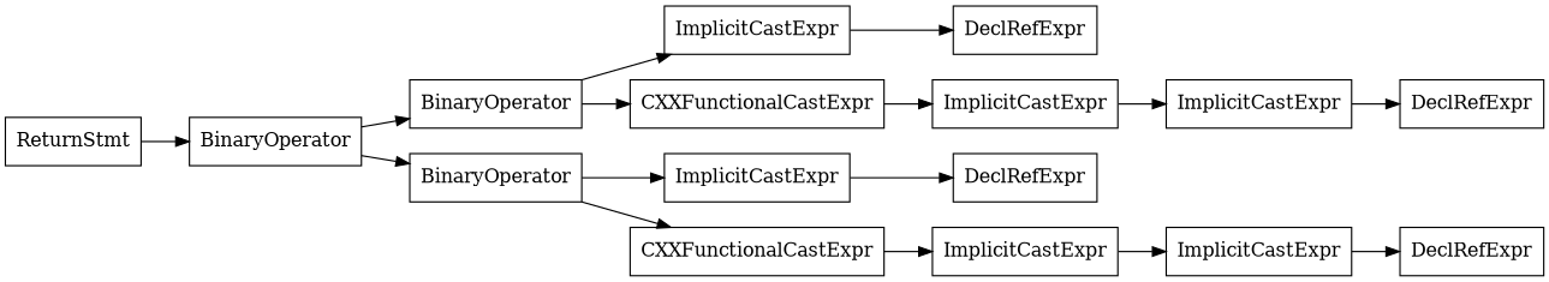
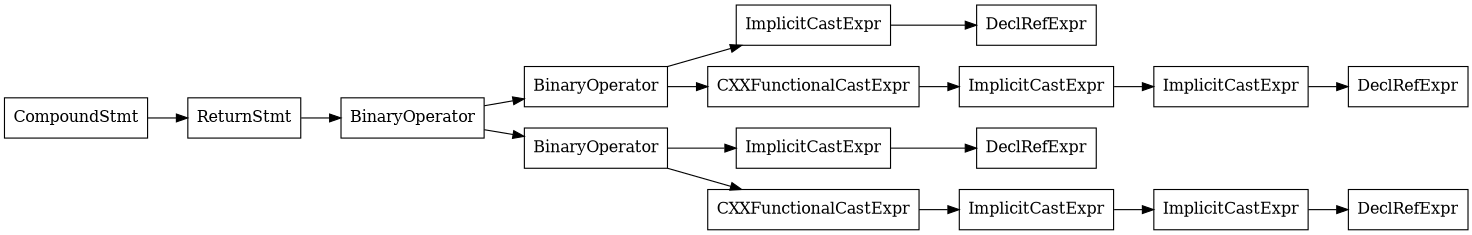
  digraph {
    rankdir=LR
    node [shape=record]
+   n1 [label="{CompoundStmt}"]
    n2 [label="{ReturnStmt}"]
    n3 [label="{BinaryOperator}"]
    n4 [label="{BinaryOperator}"]
    n5 [label="{BinaryOperator}"]
    n6 [label="{ImplicitCastExpr}"]
    n7 [label="{CXXFunctionalCastExpr}"]
    n8 [label="{ImplicitCastExpr}"]
    n9 [label="{CXXFunctionalCastExpr}"]
    n10 [label="{DeclRefExpr}"]
    n11 [label="{ImplicitCastExpr}"]
    n12 [label="{ImplicitCastExpr}"]
    n13 [label="{DeclRefExpr}"]
    n14 [label="{DeclRefExpr}"]
    n15 [label="{ImplicitCastExpr}"]
    n16 [label="{ImplicitCastExpr}"]
    n17 [label="{DeclRefExpr}"]
+   n1 -> n2
    n2 -> n3
    n3 -> n4
    n3 -> n5
    n4 -> n6
    n4 -> n7
    n5 -> n8
    n5 -> n9
    n6 -> n10
    n7 -> n11
    n8 -> n14
    n9 -> n15
    n11 -> n12
    n12 -> n13
    n15 -> n16
    n16 -> n17
  }
